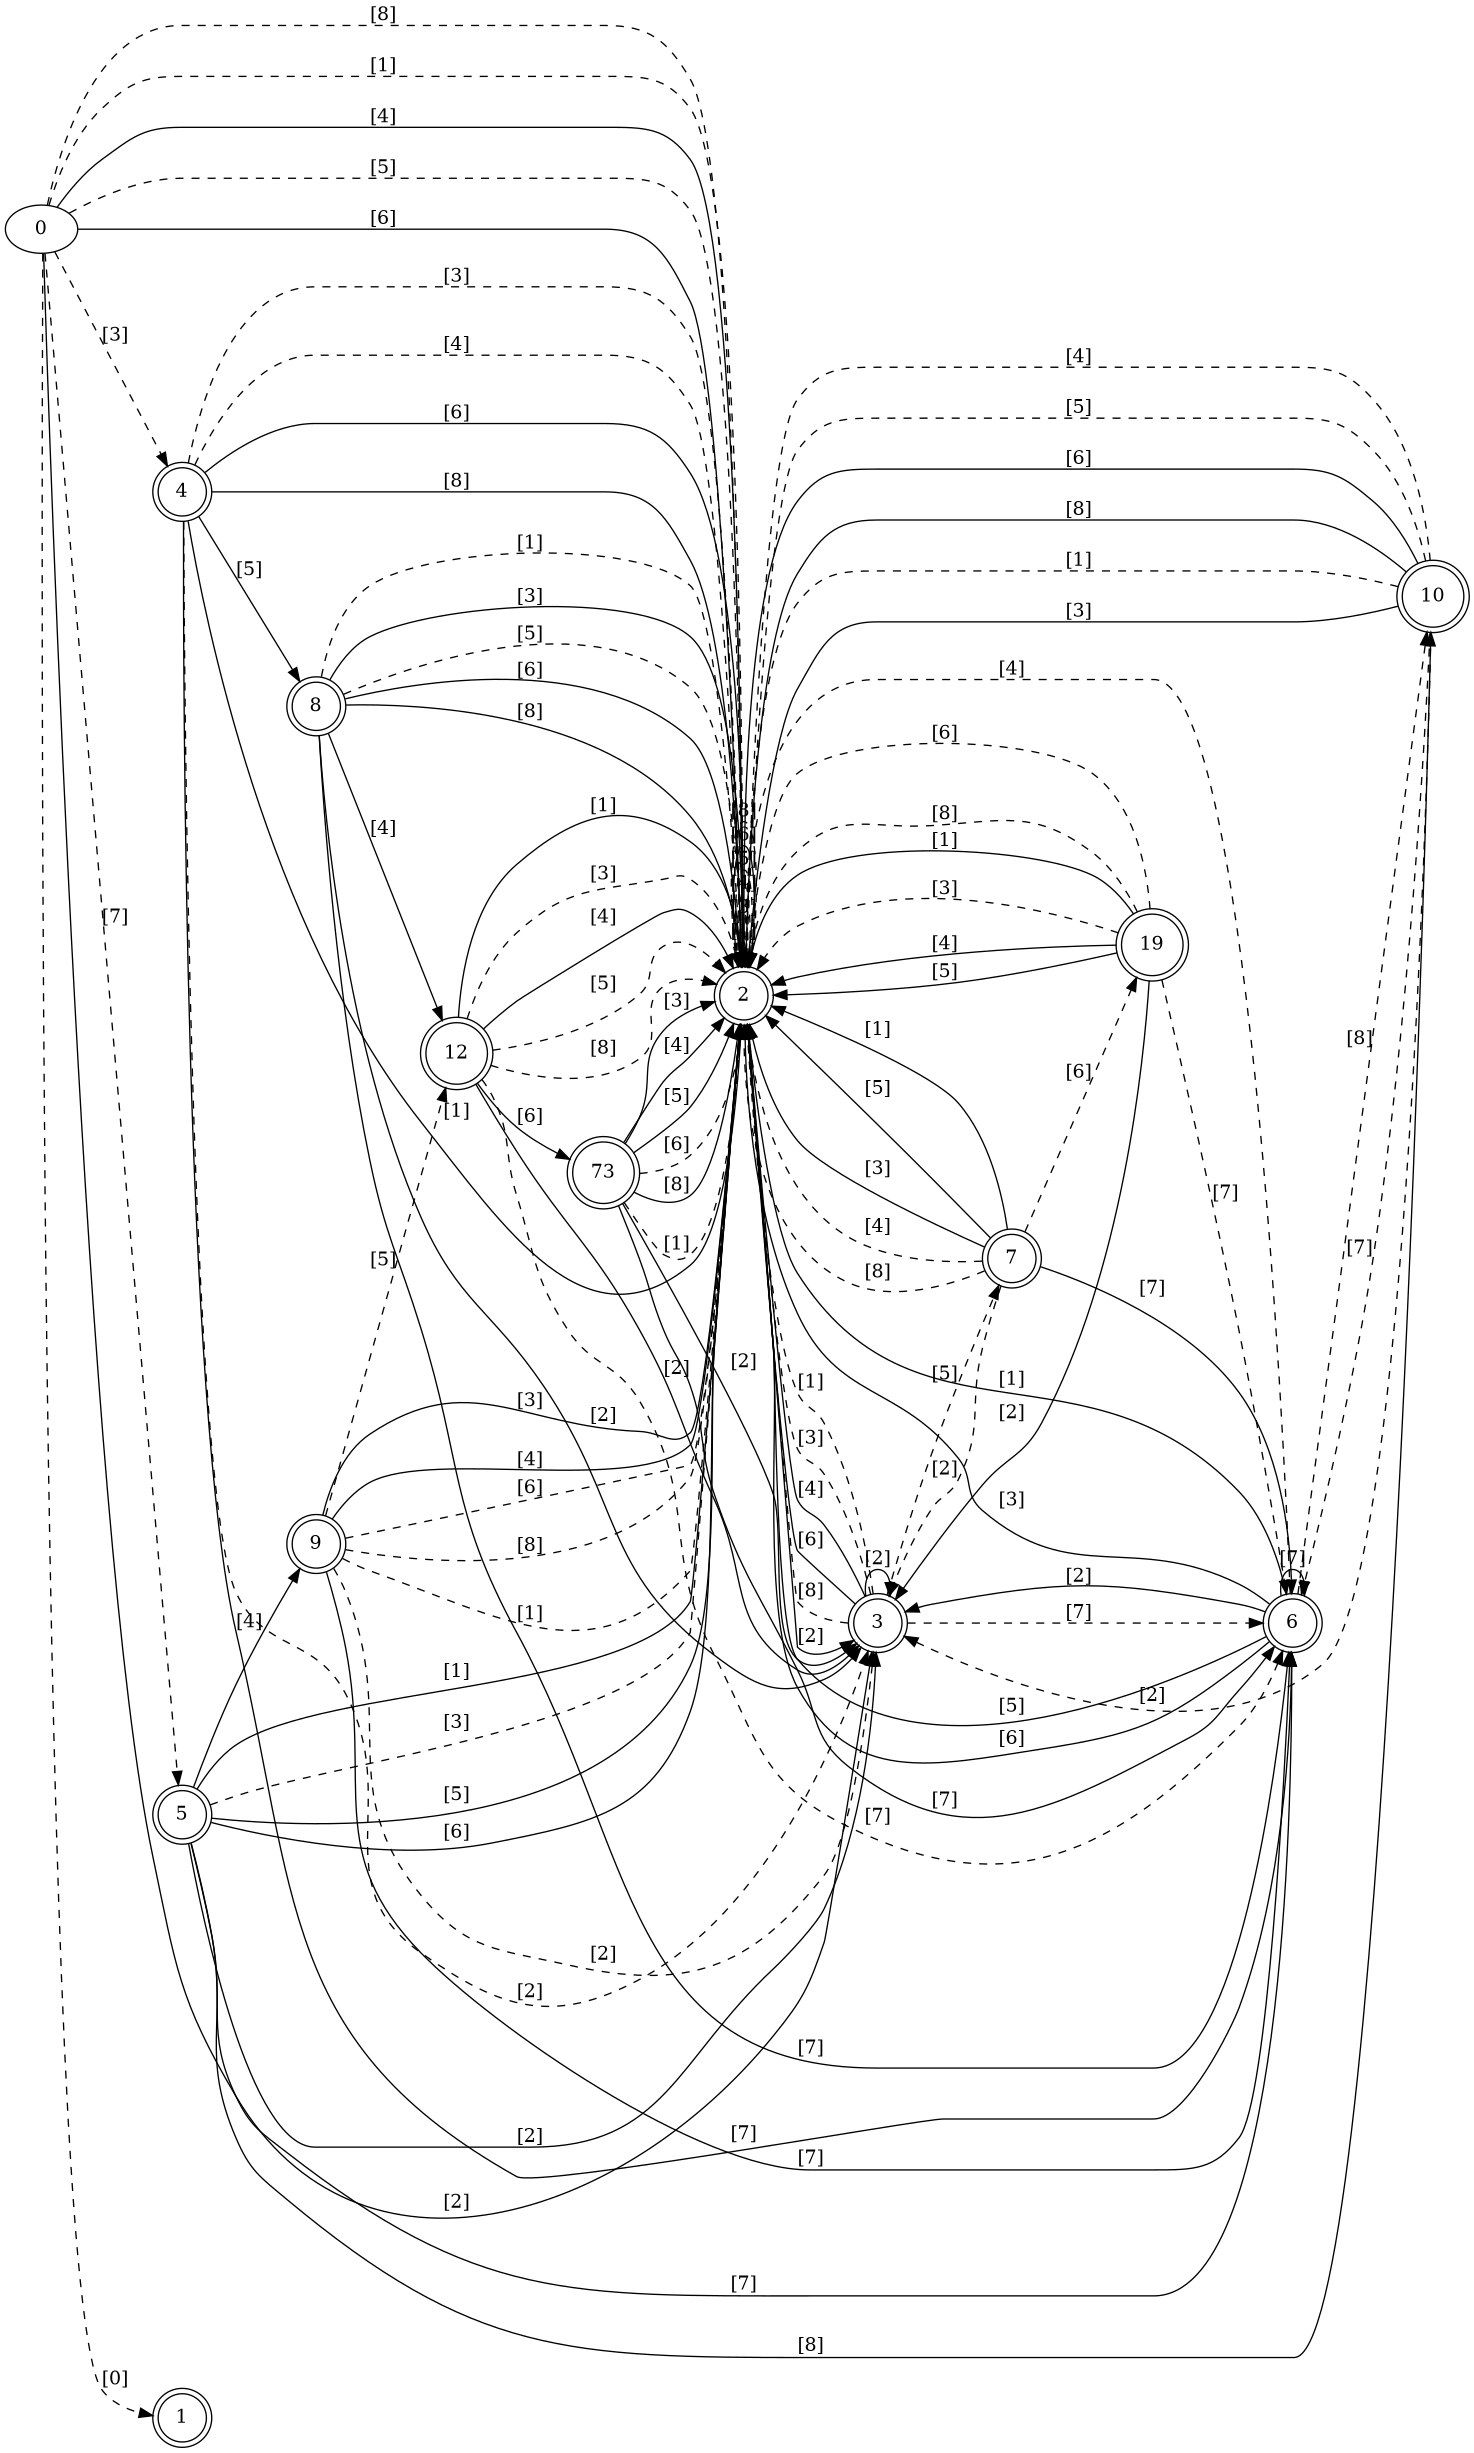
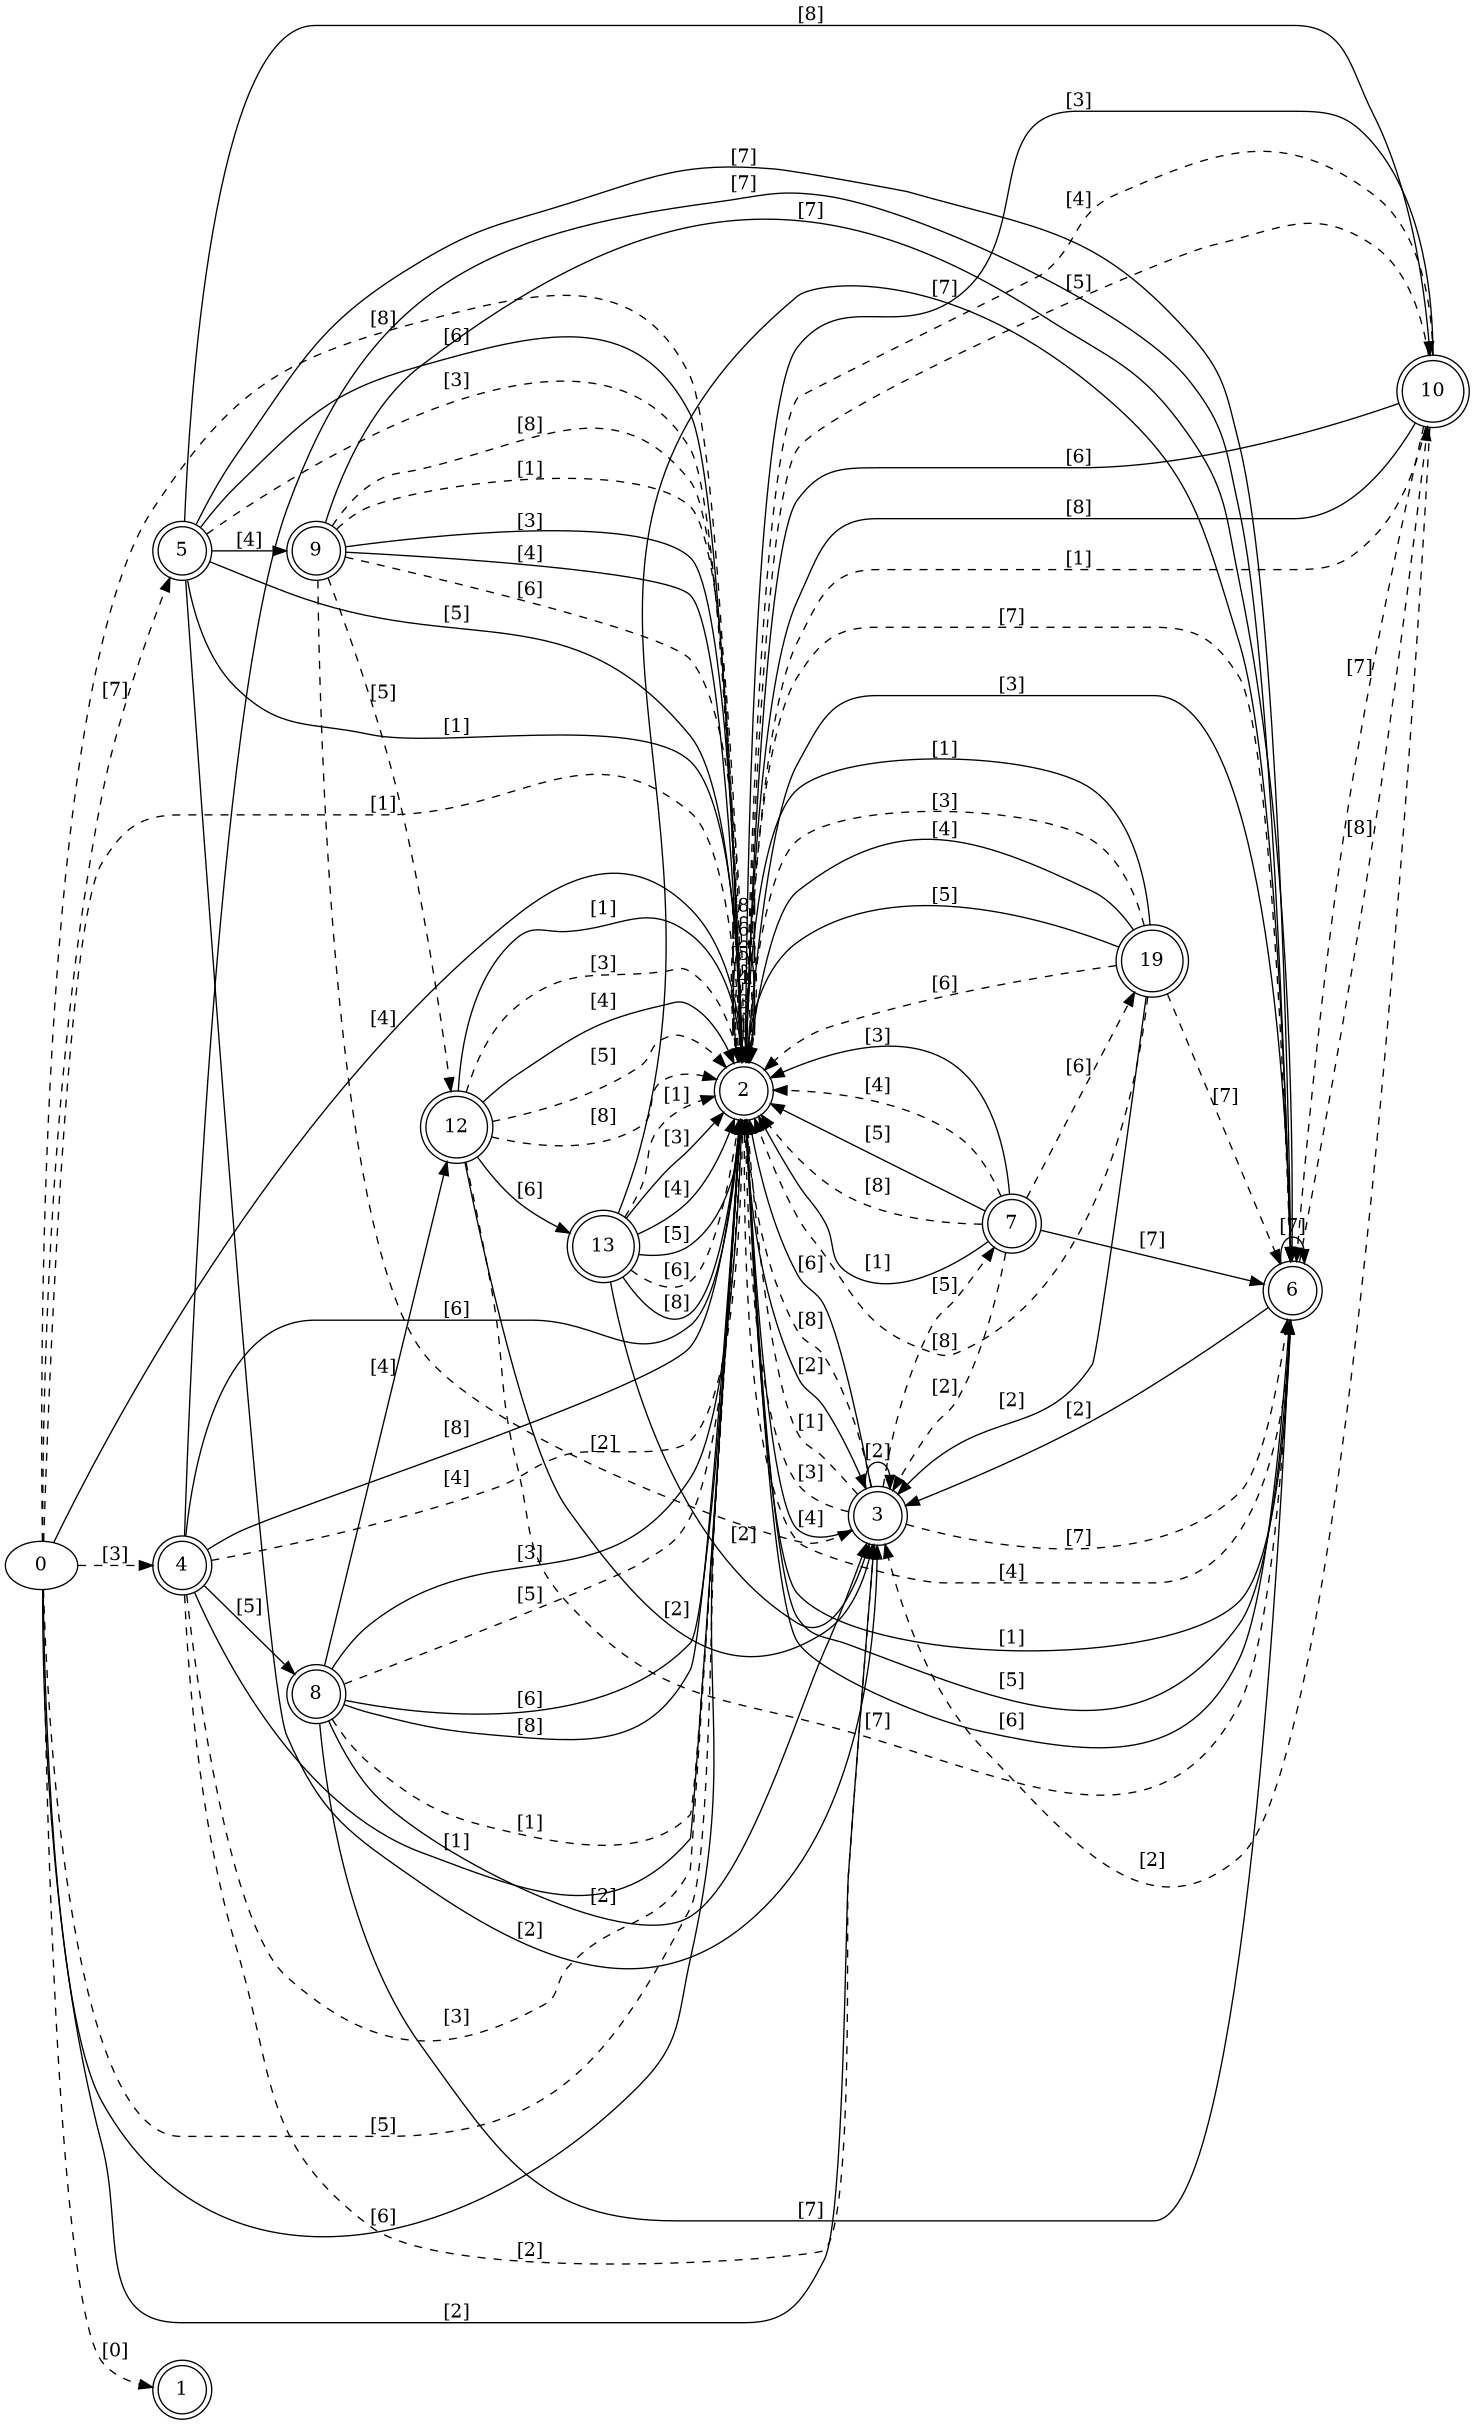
  digraph {
    rankdir=LR
    node [shape=doublecircle]
    edge [style=solid]
    2
    3
    6
    7
    10
    n6 [label=19]
    4
    8
    12
    5
    9
-   13 [label=73]
+   13
    0 [shape=""]
    1
    2 -> 2 [label="[1]"]
    2 -> 2 [label="[3]" style=dashed]
    2 -> 2 [label="[4]" style=dashed]
    2 -> 2 [label="[5]" style=dashed]
    2 -> 2 [label="[6]"]
    2 -> 2 [label="[8]" style=dashed]
    2 -> 3 [label="[2]"]
+   2 -> 6 [label="[7]" style=dashed]
    3 -> 2 [label="[1]" style=dashed]
    3 -> 2 [label="[3]" style=dashed]
    3 -> 2 [label="[4]"]
    3 -> 2 [label="[6]"]
    3 -> 2 [label="[8]" style=dashed]
    3 -> 3 [label="[2]"]
    3 -> 6 [label="[7]" style=dashed]
    3 -> 7 [label="[5]" style=dashed]
    6 -> 2 [label="[1]"]
    6 -> 2 [label="[3]"]
    6 -> 2 [label="[4]" style=dashed]
    6 -> 2 [label="[5]"]
    6 -> 2 [label="[6]"]
    6 -> 3 [label="[2]"]
    6 -> 6 [label="[7]"]
    6 -> 10 [label="[8]" style=dashed]
    7 -> 2 [label="[1]"]
    7 -> 2 [label="[3]"]
    7 -> 2 [label="[4]" style=dashed]
    7 -> 2 [label="[5]"]
    7 -> 2 [label="[8]" style=dashed]
    7 -> 3 [label="[2]" style=dashed]
    7 -> 6 [label="[7]"]
    7 -> n6 [label="[6]" style=dashed]
    10 -> 2 [label="[1]" style=dashed]
    10 -> 2 [label="[3]"]
    10 -> 2 [label="[4]" style=dashed]
    10 -> 2 [label="[5]" style=dashed]
    10 -> 2 [label="[6]"]
    10 -> 2 [label="[8]"]
    10 -> 3 [label="[2]" style=dashed]
    10 -> 6 [label="[7]" style=dashed]
    n6 -> 2 [label="[1]"]
    n6 -> 2 [label="[3]" style=dashed]
    n6 -> 2 [label="[4]"]
    n6 -> 2 [label="[5]"]
    n6 -> 2 [label="[6]" style=dashed]
    n6 -> 2 [label="[8]" style=dashed]
    n6 -> 3 [label="[2]"]
    n6 -> 6 [label="[7]" style=dashed]
    4 -> 2 [label="[1]"]
    4 -> 2 [label="[3]" style=dashed]
    4 -> 2 [label="[4]" style=dashed]
    4 -> 2 [label="[6]"]
    4 -> 2 [label="[8]"]
    4 -> 3 [label="[2]" style=dashed]
    4 -> 6 [label="[7]"]
    4 -> 8 [label="[5]"]
    8 -> 2 [label="[1]" style=dashed]
    8 -> 2 [label="[3]"]
    8 -> 2 [label="[5]" style=dashed]
    8 -> 2 [label="[6]"]
    8 -> 2 [label="[8]"]
    8 -> 3 [label="[2]"]
    8 -> 6 [label="[7]"]
    8 -> 12 [label="[4]"]
    12 -> 2 [label="[1]"]
    12 -> 2 [label="[3]" style=dashed]
    12 -> 2 [label="[4]"]
    12 -> 2 [label="[5]" style=dashed]
    12 -> 2 [label="[8]" style=dashed]
    12 -> 3 [label="[2]"]
    12 -> 6 [label="[7]" style=dashed]
    12 -> 13 [label="[6]"]
    5 -> 2 [label="[1]"]
    5 -> 2 [label="[3]" style=dashed]
    5 -> 2 [label="[5]"]
    5 -> 2 [label="[6]"]
    5 -> 3 [label="[2]"]
    5 -> 6 [label="[7]"]
    5 -> 10 [label="[8]"]
    5 -> 9 [label="[4]"]
    9 -> 2 [label="[1]" style=dashed]
    9 -> 2 [label="[3]"]
    9 -> 2 [label="[4]"]
    9 -> 2 [label="[6]" style=dashed]
    9 -> 2 [label="[8]" style=dashed]
    9 -> 3 [label="[2]" style=dashed]
    9 -> 6 [label="[7]"]
    9 -> 12 [label="[5]" style=dashed]
    13 -> 2 [label="[1]" style=dashed]
    13 -> 2 [label="[3]"]
    13 -> 2 [label="[4]"]
    13 -> 2 [label="[5]"]
    13 -> 2 [label="[6]" style=dashed]
    13 -> 2 [label="[8]"]
    13 -> 3 [label="[2]"]
    13 -> 6 [label="[7]"]
    0 -> 2 [label="[1]" style=dashed]
    0 -> 2 [label="[4]"]
    0 -> 2 [label="[5]" style=dashed]
    0 -> 2 [label="[6]"]
    0 -> 2 [label="[8]" style=dashed]
    0 -> 3 [label="[2]"]
    0 -> 4 [label="[3]" style=dashed]
    0 -> 5 [label="[7]" style=dashed]
    0 -> 1 [label="[0]" style=dashed]
  }
